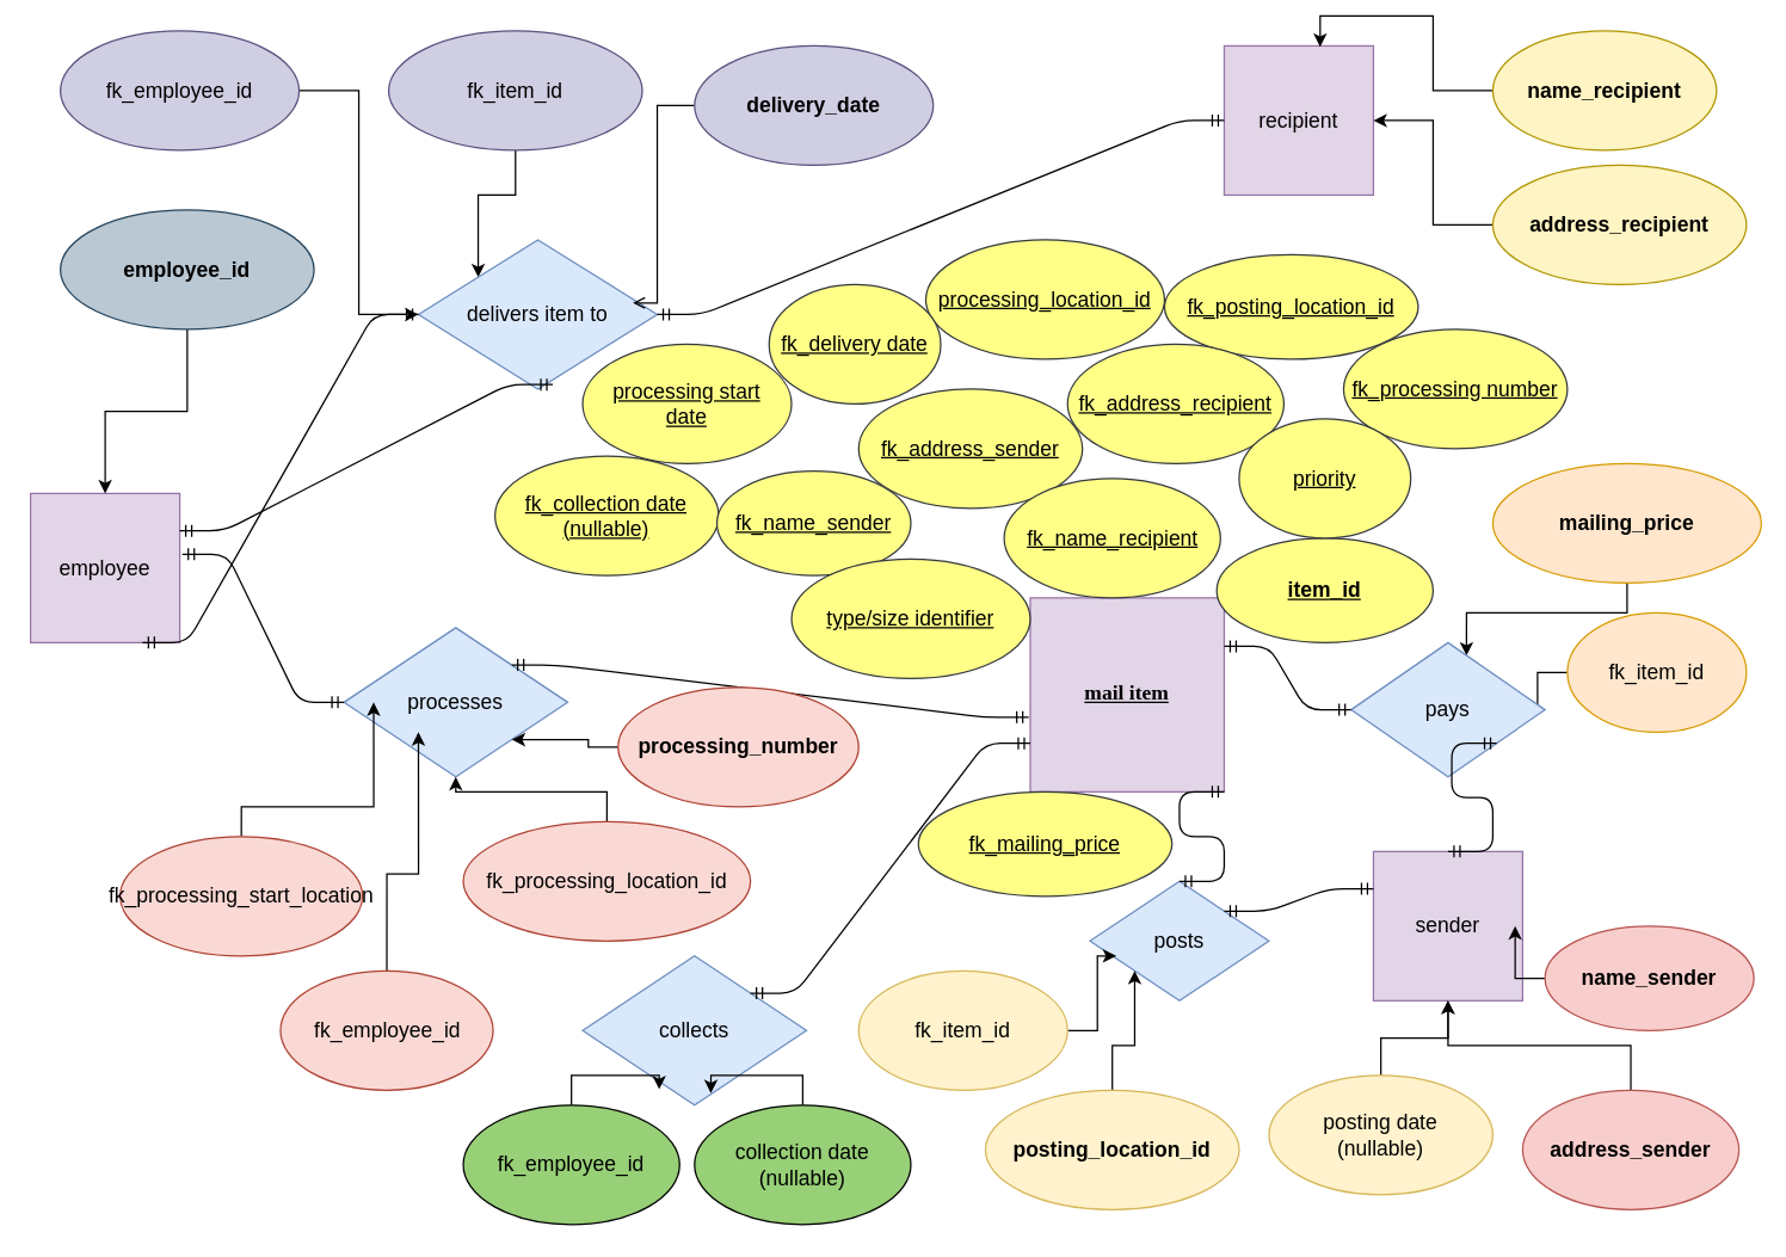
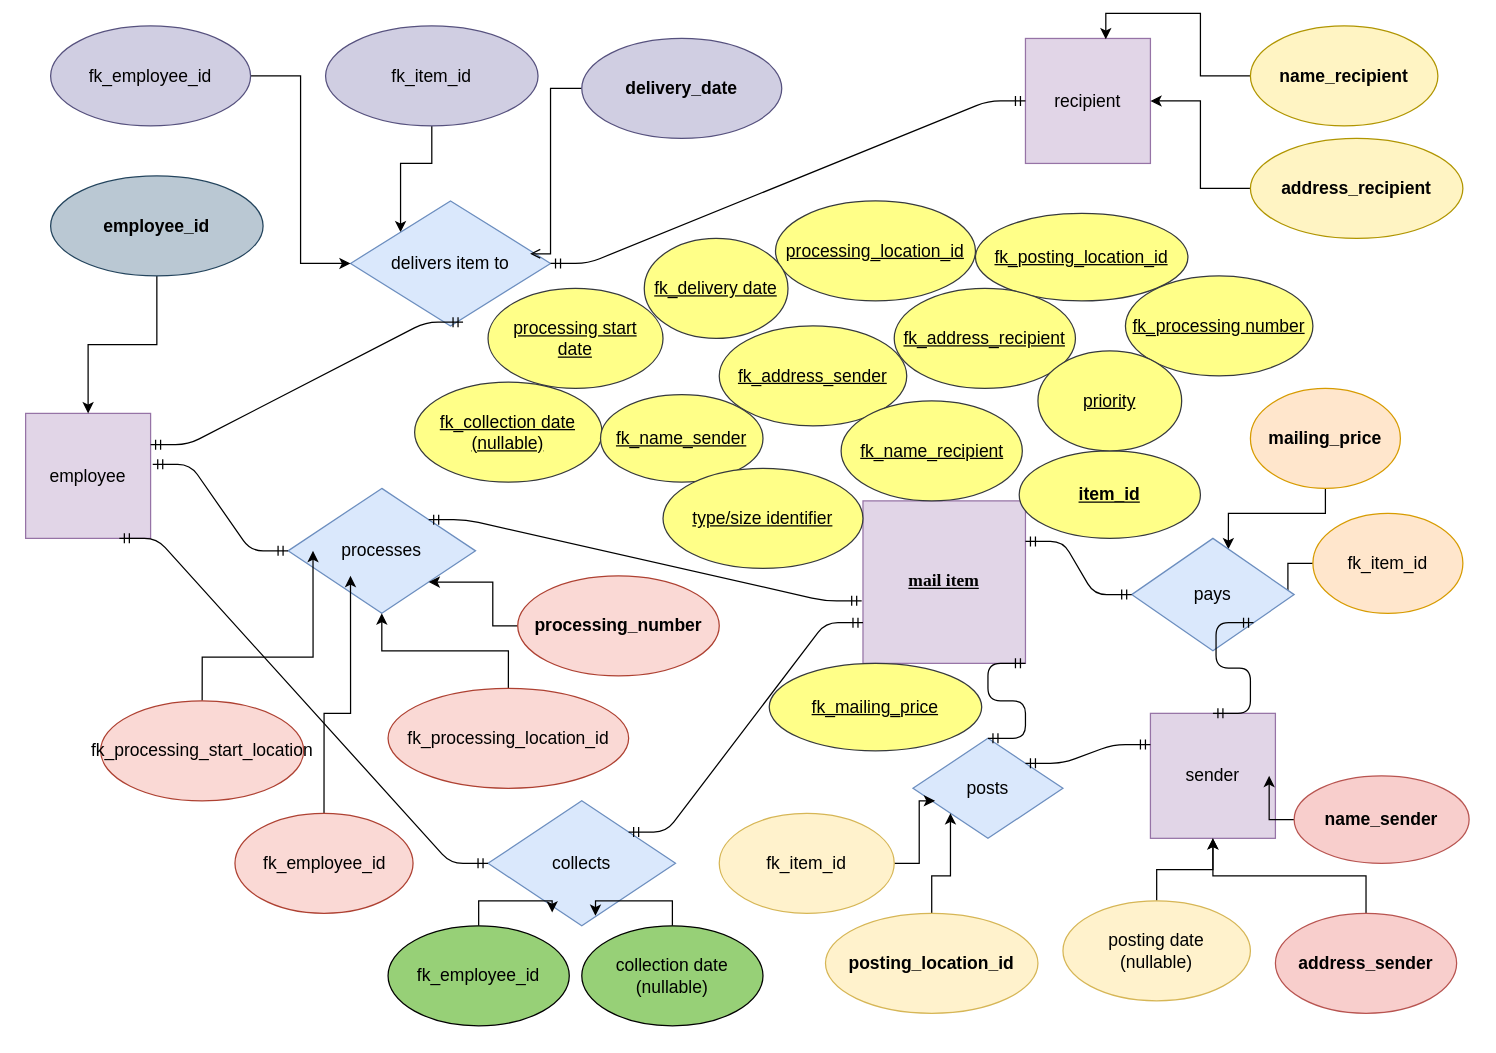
  <mxCell id="0" />
  <mxCell id="1" parent="0" />
  <mxCell id="2" value="mail item" style="whiteSpace=wrap;html=1;aspect=fixed;fontSize=14;fillColor=#e1d5e7;strokeColor=#9673a6;fontFamily=Comic Sans MS;fontStyle=5" parent="1" vertex="1"><mxGeometry x="690" y="400" width="130" height="130" as="geometry" /></mxCell>
  <mxCell id="3" value="employee" style="whiteSpace=wrap;html=1;aspect=fixed;fontSize=14;fillColor=#e1d5e7;strokeColor=#9673a6;" parent="1" vertex="1"><mxGeometry x="20" y="330" width="100" height="100" as="geometry" /></mxCell>
  <mxCell id="4" value="sender" style="whiteSpace=wrap;html=1;aspect=fixed;fontSize=14;fillColor=#e1d5e7;strokeColor=#9673a6;" parent="1" vertex="1"><mxGeometry x="920" y="570" width="100" height="100" as="geometry" /></mxCell>
  <mxCell id="5" value="recipient" style="whiteSpace=wrap;html=1;aspect=fixed;fontSize=14;fillColor=#e1d5e7;strokeColor=#9673a6;" parent="1" vertex="1"><mxGeometry x="820" y="30" width="100" height="100" as="geometry" /></mxCell>
  <mxCell id="6" style="edgeStyle=orthogonalEdgeStyle;rounded=0;orthogonalLoop=1;jettySize=auto;html=1;entryX=0;entryY=0;entryDx=0;entryDy=0;fontSize=14;" parent="1" source="7" target="19" edge="1"><mxGeometry relative="1" as="geometry" /></mxCell>
  <mxCell id="7" value="fk_item_id" style="ellipse;whiteSpace=wrap;html=1;fontSize=14;fillColor=#d0cee2;strokeColor=#56517e;" parent="1" vertex="1"><mxGeometry x="260" y="20" width="170" height="80" as="geometry" /></mxCell>
  <mxCell id="8" style="edgeStyle=orthogonalEdgeStyle;rounded=0;orthogonalLoop=1;jettySize=auto;html=1;entryX=0.595;entryY=0.096;entryDx=0;entryDy=0;entryPerimeter=0;fontSize=14;" parent="1" source="9" target="16" edge="1"><mxGeometry relative="1" as="geometry" /></mxCell>
- <mxCell id="9" value="&lt;b&gt;mailing_price&lt;/b&gt;" style="ellipse;whiteSpace=wrap;html=1;fontSize=14;fillColor=#ffe6cc;strokeColor=#d79b00;" parent="1" vertex="1"><mxGeometry x="1000" y="310" width="180" height="80" as="geometry" /></mxCell>
+ <mxCell id="9" value="&lt;b&gt;mailing_price&lt;/b&gt;" style="ellipse;whiteSpace=wrap;html=1;fontSize=14;fillColor=#ffe6cc;strokeColor=#d79b00;" parent="1" vertex="1"><mxGeometry x="1000" y="310" width="120" height="80" as="geometry" /></mxCell>
  <mxCell id="10" style="edgeStyle=orthogonalEdgeStyle;rounded=0;orthogonalLoop=1;jettySize=auto;html=1;exitX=0;exitY=0.5;exitDx=0;exitDy=0;fontSize=14;" parent="1" source="11" target="16" edge="1"><mxGeometry relative="1" as="geometry" /></mxCell>
  <mxCell id="11" value="fk_item_id" style="ellipse;whiteSpace=wrap;html=1;fontSize=14;fillColor=#ffe6cc;strokeColor=#d79b00;" parent="1" vertex="1"><mxGeometry x="1050" y="410" width="120" height="80" as="geometry" /></mxCell>
  <mxCell id="12" style="edgeStyle=orthogonalEdgeStyle;rounded=0;orthogonalLoop=1;jettySize=auto;html=1;fontSize=14;" parent="1" source="13" target="5" edge="1"><mxGeometry relative="1" as="geometry" /></mxCell>
  <mxCell id="13" value="address_recipient" style="ellipse;whiteSpace=wrap;html=1;fontSize=14;strokeColor=#B09500;fillColor=#FFF4C3;fontStyle=1" parent="1" vertex="1"><mxGeometry x="1000" y="110" width="170" height="80" as="geometry" /></mxCell>
  <mxCell id="14" style="edgeStyle=orthogonalEdgeStyle;rounded=0;orthogonalLoop=1;jettySize=auto;html=1;entryX=0.643;entryY=0.007;entryDx=0;entryDy=0;entryPerimeter=0;fontSize=14;" parent="1" source="15" target="5" edge="1"><mxGeometry relative="1" as="geometry" /></mxCell>
  <mxCell id="15" value="name_recipient" style="ellipse;whiteSpace=wrap;html=1;fontSize=14;strokeColor=#B09500;fillColor=#FFF4C3;fontStyle=1" parent="1" vertex="1"><mxGeometry x="1000" y="20" width="150" height="80" as="geometry" /></mxCell>
  <mxCell id="16" value="pays" style="rhombus;whiteSpace=wrap;html=1;fontSize=14;fillColor=#dae8fc;strokeColor=#6c8ebf;" parent="1" vertex="1"><mxGeometry x="905" y="430" width="130" height="90" as="geometry" /></mxCell>
  <mxCell id="17" value="posts" style="rhombus;whiteSpace=wrap;html=1;fontSize=14;fillColor=#dae8fc;strokeColor=#6c8ebf;" parent="1" vertex="1"><mxGeometry x="730" y="590" width="120" height="80" as="geometry" /></mxCell>
- <mxCell id="18" value="processes" style="rhombus;whiteSpace=wrap;html=1;fontSize=14;fillColor=#dae8fc;strokeColor=#6c8ebf;" parent="1" vertex="1"><mxGeometry x="230" y="420" width="150" height="100" as="geometry" /></mxCell>
+ <mxCell id="18" value="processes" style="rhombus;whiteSpace=wrap;html=1;fontSize=14;fillColor=#dae8fc;strokeColor=#6c8ebf;" parent="1" vertex="1"><mxGeometry x="230" y="390" width="150" height="100" as="geometry" /></mxCell>
  <mxCell id="19" value="delivers item to" style="rhombus;whiteSpace=wrap;html=1;fontSize=14;fillColor=#dae8fc;strokeColor=#6c8ebf;" parent="1" vertex="1"><mxGeometry x="280" y="160" width="160" height="100" as="geometry" /></mxCell>
  <mxCell id="20" value="" style="edgeStyle=entityRelationEdgeStyle;fontSize=12;html=1;endArrow=ERmandOne;startArrow=ERmandOne;exitX=1;exitY=0.25;exitDx=0;exitDy=0;" parent="1" source="3" edge="1"><mxGeometry width="100" height="100" relative="1" as="geometry"><mxPoint x="330" y="450" as="sourcePoint" /><mxPoint x="370" y="257" as="targetPoint" /></mxGeometry></mxCell>
  <mxCell id="21" value="" style="edgeStyle=entityRelationEdgeStyle;fontSize=12;html=1;endArrow=ERmandOne;startArrow=ERmandOne;entryX=0;entryY=0.5;entryDx=0;entryDy=0;" parent="1" source="19" target="5" edge="1"><mxGeometry width="100" height="100" relative="1" as="geometry"><mxPoint x="480" y="360" as="sourcePoint" /><mxPoint x="660" y="150" as="targetPoint" /></mxGeometry></mxCell>
  <mxCell id="22" value="" style="edgeStyle=entityRelationEdgeStyle;fontSize=12;html=1;endArrow=ERmandOne;startArrow=ERmandOne;entryX=0.5;entryY=0;entryDx=0;entryDy=0;exitX=1;exitY=1;exitDx=0;exitDy=0;" parent="1" source="16" target="4" edge="1"><mxGeometry width="100" height="100" relative="1" as="geometry"><mxPoint x="590" y="560" as="sourcePoint" /><mxPoint x="770" y="350" as="targetPoint" /></mxGeometry></mxCell>
  <mxCell id="23" value="" style="edgeStyle=entityRelationEdgeStyle;fontSize=12;html=1;endArrow=ERmandOne;startArrow=ERmandOne;exitX=1;exitY=0.25;exitDx=0;exitDy=0;" parent="1" source="2" target="16" edge="1"><mxGeometry width="100" height="100" relative="1" as="geometry"><mxPoint x="780" y="500" as="sourcePoint" /><mxPoint x="960" y="290" as="targetPoint" /></mxGeometry></mxCell>
  <mxCell id="24" value="" style="edgeStyle=entityRelationEdgeStyle;fontSize=12;html=1;endArrow=ERmandOne;startArrow=ERmandOne;exitX=1;exitY=0;exitDx=0;exitDy=0;entryX=0;entryY=0.25;entryDx=0;entryDy=0;" parent="1" source="17" target="4" edge="1"><mxGeometry width="100" height="100" relative="1" as="geometry"><mxPoint x="290" y="600" as="sourcePoint" /><mxPoint x="470" y="390" as="targetPoint" /></mxGeometry></mxCell>
  <mxCell id="25" value="" style="edgeStyle=entityRelationEdgeStyle;fontSize=12;html=1;endArrow=ERmandOne;startArrow=ERmandOne;entryX=1;entryY=1;entryDx=0;entryDy=0;exitX=0.5;exitY=0;exitDx=0;exitDy=0;" parent="1" source="17" target="2" edge="1"><mxGeometry width="100" height="100" relative="1" as="geometry"><mxPoint x="740" y="555" as="sourcePoint" /><mxPoint x="840" y="540" as="targetPoint" /></mxGeometry></mxCell>
  <mxCell id="26" value="" style="edgeStyle=entityRelationEdgeStyle;fontSize=12;html=1;endArrow=ERmandOne;startArrow=ERmandOne;exitX=1;exitY=0;exitDx=0;exitDy=0;entryX=-0.008;entryY=0.615;entryDx=0;entryDy=0;entryPerimeter=0;" parent="1" source="18" target="2" edge="1"><mxGeometry width="100" height="100" relative="1" as="geometry"><mxPoint x="420" y="414" as="sourcePoint" /><mxPoint x="683" y="450" as="targetPoint" /></mxGeometry></mxCell>
  <mxCell id="27" value="" style="edgeStyle=entityRelationEdgeStyle;fontSize=12;html=1;endArrow=ERmandOne;startArrow=ERmandOne;exitX=1.017;exitY=0.407;exitDx=0;exitDy=0;exitPerimeter=0;" parent="1" source="3" target="18" edge="1"><mxGeometry width="100" height="100" relative="1" as="geometry"><mxPoint x="220.5" y="660" as="sourcePoint" /><mxPoint x="370" y="575" as="targetPoint" /></mxGeometry></mxCell>
  <mxCell id="28" value="collects" style="rhombus;whiteSpace=wrap;html=1;fontSize=14;fillColor=#dae8fc;strokeColor=#6c8ebf;" parent="1" vertex="1"><mxGeometry x="390" y="640" width="150" height="100" as="geometry" /></mxCell>
- <mxCell id="29" value="" style="edgeStyle=entityRelationEdgeStyle;fontSize=12;html=1;endArrow=ERmandOne;startArrow=ERmandOne;exitX=0.75;exitY=1;exitDx=0;exitDy=0;" parent="1" source="3" target="19" edge="1"><mxGeometry width="100" height="100" relative="1" as="geometry"><mxPoint x="220" y="650" as="sourcePoint" /><mxPoint x="380" y="690" as="targetPoint" /></mxGeometry></mxCell>
+ <mxCell id="29" value="" style="edgeStyle=entityRelationEdgeStyle;fontSize=12;html=1;endArrow=ERmandOne;startArrow=ERmandOne;exitX=0.75;exitY=1;exitDx=0;exitDy=0;" parent="1" source="3" target="28" edge="1"><mxGeometry width="100" height="100" relative="1" as="geometry"><mxPoint x="220" y="650" as="sourcePoint" /><mxPoint x="380" y="690" as="targetPoint" /></mxGeometry></mxCell>
  <mxCell id="30" value="" style="edgeStyle=entityRelationEdgeStyle;fontSize=12;html=1;endArrow=ERmandOne;startArrow=ERmandOne;exitX=1;exitY=0;exitDx=0;exitDy=0;entryX=0;entryY=0.75;entryDx=0;entryDy=0;" parent="1" source="28" target="2" edge="1"><mxGeometry width="100" height="100" relative="1" as="geometry"><mxPoint x="540" y="515.7" as="sourcePoint" /><mxPoint x="695.8" y="470" as="targetPoint" /></mxGeometry></mxCell>
  <mxCell id="31" style="edgeStyle=orthogonalEdgeStyle;rounded=0;orthogonalLoop=1;jettySize=auto;html=1;entryX=0.147;entryY=0.625;entryDx=0;entryDy=0;entryPerimeter=0;fontSize=14;" parent="1" source="32" target="17" edge="1"><mxGeometry relative="1" as="geometry" /></mxCell>
  <mxCell id="32" value="fk_item_id" style="ellipse;whiteSpace=wrap;html=1;fontSize=14;fillColor=#fff2cc;strokeColor=#d6b656;" parent="1" vertex="1"><mxGeometry x="575" y="650" width="140" height="80" as="geometry" /></mxCell>
  <mxCell id="33" style="edgeStyle=orthogonalEdgeStyle;rounded=0;orthogonalLoop=1;jettySize=auto;html=1;fontSize=14;" parent="1" source="34" target="4" edge="1"><mxGeometry relative="1" as="geometry" /></mxCell>
  <mxCell id="34" value="name_sender" style="ellipse;whiteSpace=wrap;html=1;fontSize=14;fillColor=#f8cecc;strokeColor=#b85450;fontStyle=1" parent="1" vertex="1"><mxGeometry x="1035" y="620" width="140" height="70" as="geometry" /></mxCell>
  <mxCell id="35" style="edgeStyle=orthogonalEdgeStyle;rounded=0;orthogonalLoop=1;jettySize=auto;html=1;entryX=0.898;entryY=0.423;entryDx=0;entryDy=0;entryPerimeter=0;fontSize=14;fontColor=#000000;endArrow=open;" parent="1" source="36" target="19" edge="1"><mxGeometry relative="1" as="geometry"><Array as="points"><mxPoint x="440" y="70" /><mxPoint x="440" y="202" /></Array></mxGeometry></mxCell>
  <mxCell id="36" value="&lt;b&gt;delivery_date&lt;/b&gt;" style="ellipse;whiteSpace=wrap;html=1;fontSize=14;fillColor=#d0cee2;strokeColor=#56517e;" parent="1" vertex="1"><mxGeometry x="465" y="30" width="160" height="80" as="geometry" /></mxCell>
  <mxCell id="37" style="edgeStyle=orthogonalEdgeStyle;rounded=0;orthogonalLoop=1;jettySize=auto;html=1;fontSize=14;" parent="1" source="38" target="4" edge="1"><mxGeometry relative="1" as="geometry" /></mxCell>
  <mxCell id="38" value="posting date&lt;br&gt;(nullable)" style="ellipse;whiteSpace=wrap;html=1;fontSize=14;fillColor=#fff2cc;strokeColor=#d6b656;" parent="1" vertex="1"><mxGeometry x="850" y="720" width="150" height="80" as="geometry" /></mxCell>
  <mxCell id="39" style="edgeStyle=orthogonalEdgeStyle;rounded=0;orthogonalLoop=1;jettySize=auto;html=1;entryX=0;entryY=1;entryDx=0;entryDy=0;fontSize=14;" parent="1" source="40" target="17" edge="1"><mxGeometry relative="1" as="geometry" /></mxCell>
  <mxCell id="40" value="&lt;b&gt;posting_location_id&lt;/b&gt;" style="ellipse;whiteSpace=wrap;html=1;fontSize=14;fillColor=#fff2cc;strokeColor=#d6b656;" parent="1" vertex="1"><mxGeometry x="660" y="730" width="170" height="80" as="geometry" /></mxCell>
  <mxCell id="41" style="edgeStyle=orthogonalEdgeStyle;rounded=0;orthogonalLoop=1;jettySize=auto;html=1;entryX=0;entryY=0.5;entryDx=0;entryDy=0;fontSize=14;" parent="1" source="42" target="19" edge="1"><mxGeometry relative="1" as="geometry" /></mxCell>
  <mxCell id="42" value="fk_employee_id" style="ellipse;whiteSpace=wrap;html=1;fontSize=14;fillColor=#d0cee2;strokeColor=#56517e;" parent="1" vertex="1"><mxGeometry x="40" y="20" width="160" height="80" as="geometry" /></mxCell>
  <mxCell id="43" style="edgeStyle=orthogonalEdgeStyle;rounded=0;orthogonalLoop=1;jettySize=auto;html=1;fontSize=14;" parent="1" source="44" target="4" edge="1"><mxGeometry relative="1" as="geometry" /></mxCell>
  <mxCell id="44" value="address_sender" style="ellipse;whiteSpace=wrap;html=1;fontSize=14;fillColor=#f8cecc;strokeColor=#b85450;fontStyle=1" parent="1" vertex="1"><mxGeometry x="1020" y="730" width="145" height="80" as="geometry" /></mxCell>
  <mxCell id="45" style="edgeStyle=orthogonalEdgeStyle;rounded=0;orthogonalLoop=1;jettySize=auto;html=1;entryX=0.573;entryY=0.92;entryDx=0;entryDy=0;entryPerimeter=0;fontSize=14;fontColor=#000000;" parent="1" source="46" target="28" edge="1"><mxGeometry relative="1" as="geometry" /></mxCell>
  <mxCell id="46" value="collection date&lt;br&gt;(nullable)" style="ellipse;whiteSpace=wrap;html=1;fontSize=14;fillColor=#97D077;" parent="1" vertex="1"><mxGeometry x="465" y="740" width="145" height="80" as="geometry" /></mxCell>
  <mxCell id="47" style="edgeStyle=orthogonalEdgeStyle;rounded=0;orthogonalLoop=1;jettySize=auto;html=1;entryX=0.342;entryY=0.893;entryDx=0;entryDy=0;entryPerimeter=0;fontSize=14;fontColor=#000000;" parent="1" source="48" target="28" edge="1"><mxGeometry relative="1" as="geometry" /></mxCell>
  <mxCell id="48" value="fk_employee_id" style="ellipse;whiteSpace=wrap;html=1;fontSize=14;fillColor=#97D077;" parent="1" vertex="1"><mxGeometry x="310" y="740" width="145" height="80" as="geometry" /></mxCell>
  <mxCell id="49" style="edgeStyle=orthogonalEdgeStyle;rounded=0;orthogonalLoop=1;jettySize=auto;html=1;fontSize=14;fontColor=#000000;" parent="1" source="50" target="18" edge="1"><mxGeometry relative="1" as="geometry" /></mxCell>
  <mxCell id="50" value="fk_processing_location_id" style="ellipse;whiteSpace=wrap;html=1;fontSize=14;fillColor=#fad9d5;strokeColor=#ae4132;" parent="1" vertex="1"><mxGeometry x="310" y="550" width="192.5" height="80" as="geometry" /></mxCell>
  <mxCell id="51" style="edgeStyle=orthogonalEdgeStyle;rounded=0;orthogonalLoop=1;jettySize=auto;html=1;entryX=1;entryY=1;entryDx=0;entryDy=0;fontSize=14;fontColor=#000000;" parent="1" source="52" target="18" edge="1"><mxGeometry relative="1" as="geometry" /></mxCell>
  <mxCell id="52" value="&lt;b&gt;processing_number&lt;/b&gt;" style="ellipse;whiteSpace=wrap;html=1;fontSize=14;fillColor=#fad9d5;strokeColor=#ae4132;" parent="1" vertex="1"><mxGeometry x="413.75" y="460" width="161.25" height="80" as="geometry" /></mxCell>
  <mxCell id="53" style="edgeStyle=orthogonalEdgeStyle;rounded=0;orthogonalLoop=1;jettySize=auto;html=1;entryX=0.333;entryY=0.7;entryDx=0;entryDy=0;entryPerimeter=0;fontSize=14;fontColor=#000000;" parent="1" source="54" target="18" edge="1"><mxGeometry relative="1" as="geometry" /></mxCell>
  <mxCell id="54" value="fk_employee_id" style="ellipse;whiteSpace=wrap;html=1;fontSize=14;fillColor=#fad9d5;strokeColor=#ae4132;" parent="1" vertex="1"><mxGeometry x="187.5" y="650" width="142.5" height="80" as="geometry" /></mxCell>
  <mxCell id="55" style="edgeStyle=orthogonalEdgeStyle;rounded=0;orthogonalLoop=1;jettySize=auto;html=1;entryX=0.133;entryY=0.5;entryDx=0;entryDy=0;entryPerimeter=0;fontSize=14;fontColor=#000000;" parent="1" source="56" target="18" edge="1"><mxGeometry relative="1" as="geometry" /></mxCell>
  <mxCell id="56" value="fk_processing_start_location" style="ellipse;whiteSpace=wrap;html=1;fontSize=14;fillColor=#fad9d5;strokeColor=#ae4132;" parent="1" vertex="1"><mxGeometry x="80" y="560" width="162.5" height="80" as="geometry" /></mxCell>
  <mxCell id="57" style="edgeStyle=orthogonalEdgeStyle;rounded=0;orthogonalLoop=1;jettySize=auto;html=1;fontSize=14;fontColor=#000000;" parent="1" source="58" target="3" edge="1"><mxGeometry relative="1" as="geometry" /></mxCell>
  <mxCell id="58" value="employee_id" style="ellipse;whiteSpace=wrap;html=1;fillColor=#bac8d3;fontSize=14;strokeColor=#23445d;fontStyle=1" parent="1" vertex="1"><mxGeometry x="40" y="140" width="170" height="80" as="geometry" /></mxCell>
  <mxCell id="59" value="processing start&lt;br&gt;date" style="ellipse;whiteSpace=wrap;html=1;fontSize=14;fillColor=#ffff88;strokeColor=#36393d;fontStyle=4" parent="1" vertex="1"><mxGeometry x="390" y="230" width="140" height="80" as="geometry" /></mxCell>
  <mxCell id="60" value="fk_posting_location_id" style="ellipse;whiteSpace=wrap;html=1;fontSize=14;fillColor=#ffff88;strokeColor=#36393d;fontStyle=4" parent="1" vertex="1"><mxGeometry x="780" y="170" width="170" height="70" as="geometry" /></mxCell>
  <mxCell id="61" value="processing_location_id" style="ellipse;whiteSpace=wrap;html=1;fontSize=14;fillColor=#ffff88;strokeColor=#36393d;fontStyle=4" parent="1" vertex="1"><mxGeometry x="620" y="160" width="160" height="80" as="geometry" /></mxCell>
  <mxCell id="62" value="fk_delivery date" style="ellipse;whiteSpace=wrap;html=1;fontSize=14;fillColor=#ffff88;strokeColor=#36393d;fontStyle=4" parent="1" vertex="1"><mxGeometry x="515" y="190" width="115" height="80" as="geometry" /></mxCell>
  <mxCell id="63" value="fk_processing number" style="ellipse;whiteSpace=wrap;html=1;fontSize=14;fillColor=#ffff88;strokeColor=#36393d;fontStyle=4" parent="1" vertex="1"><mxGeometry x="900" y="220" width="150" height="80" as="geometry" /></mxCell>
  <mxCell id="64" value="fk_collection date&lt;br&gt;(nullable)" style="ellipse;whiteSpace=wrap;html=1;fontSize=14;fillColor=#ffff88;strokeColor=#36393d;fontStyle=4" parent="1" vertex="1"><mxGeometry x="331.25" y="305" width="150" height="80" as="geometry" /></mxCell>
  <mxCell id="65" value="item_id" style="ellipse;whiteSpace=wrap;html=1;fontSize=14;fontStyle=5;fillColor=#ffff88;strokeColor=#36393d;" parent="1" vertex="1"><mxGeometry x="815" y="360" width="145" height="70" as="geometry" /></mxCell>
  <mxCell id="66" value="fk_address_recipient" style="ellipse;whiteSpace=wrap;html=1;fontSize=14;fillColor=#ffff88;strokeColor=#36393d;fontStyle=4" parent="1" vertex="1"><mxGeometry x="715" y="230" width="145" height="80" as="geometry" /></mxCell>
  <mxCell id="67" value="fk_address_sender" style="ellipse;whiteSpace=wrap;html=1;fontSize=14;rotation=0;fillColor=#ffff88;strokeColor=#36393d;fontStyle=4" parent="1" vertex="1"><mxGeometry x="575" y="260" width="150" height="80" as="geometry" /></mxCell>
  <mxCell id="68" value="fk_name_sender" style="ellipse;whiteSpace=wrap;html=1;fontSize=14;rotation=0;fillColor=#ffff88;strokeColor=#36393d;fontStyle=4" parent="1" vertex="1"><mxGeometry x="480" y="315" width="130" height="70" as="geometry" /></mxCell>
  <mxCell id="69" value="fk_name_recipient" style="ellipse;whiteSpace=wrap;html=1;fontSize=14;fillColor=#ffff88;strokeColor=#36393d;fontStyle=4" parent="1" vertex="1"><mxGeometry x="672.5" y="320" width="145" height="80" as="geometry" /></mxCell>
  <mxCell id="70" value="fk_mailing_price" style="ellipse;whiteSpace=wrap;html=1;fontSize=14;rotation=0;fillColor=#ffff88;strokeColor=#36393d;fontStyle=4" parent="1" vertex="1"><mxGeometry x="615" y="530" width="170" height="70" as="geometry" /></mxCell>
  <mxCell id="71" value="type/size identifier" style="ellipse;whiteSpace=wrap;html=1;fontSize=14;rotation=0;fillColor=#ffff88;strokeColor=#36393d;fontStyle=4" parent="1" vertex="1"><mxGeometry x="530" y="374" width="160" height="80" as="geometry" /></mxCell>
  <mxCell id="72" value="priority" style="ellipse;whiteSpace=wrap;html=1;fontSize=14;fillColor=#ffff88;strokeColor=#36393d;fontStyle=4" parent="1" vertex="1"><mxGeometry x="830" y="280" width="115" height="80" as="geometry" /></mxCell>
